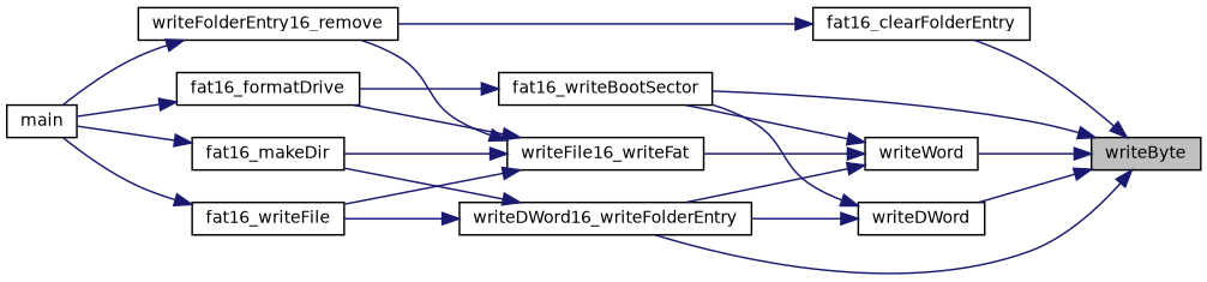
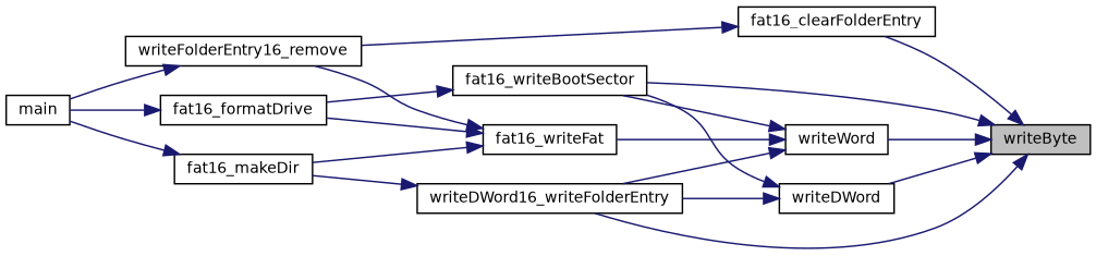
  digraph {
    fontname="DejaVu Sans"
    rankdir=RL
    node [color=black fillcolor=white fontname="DejaVu Sans" fontsize=10 shape=record style=filled]
    edge [color=midnightblue dir=back fontname="DejaVu Sans" fontsize=10 labelfontname=Helvetica labelfontsize=10 style=solid]
    n1 [fillcolor=grey75 fontcolor=black height=0.2 label=writeByte width=0.4]
    n2 [height=0.2 label=fat16_clearFolderEntry width=0.4]
    n3 [height=0.2 label=fat16_writeBootSector width=0.4]
    n4 [height=0.2 label=writeDWord16_writeFolderEntry width=0.4]
    n5 [height=0.2 label=writeDWord width=0.4]
    n6 [height=0.2 label=writeWord width=0.4]
    n7 [height=0.2 label=writeFolderEntry16_remove width=0.4]
    n8 [height=0.2 label=fat16_formatDrive width=0.4]
    n9 [height=0.2 label=fat16_makeDir width=0.4]
-   n10 [height=0.2 label=fat16_writeFile width=0.4]
-   n11 [height=0.2 label=writeFile16_writeFat width=0.4]
+   n11 [height=0.2 label=fat16_writeFat width=0.4]
    n12 [height=0.2 label=main width=0.4]
    n1 -> n2
    n1 -> n3
    n1 -> n4
    n1 -> n5
    n1 -> n6
    n2 -> n7
    n3 -> n8
    n4 -> n9
-   n4 -> n10
    n5 -> n3
    n5 -> n4
    n6 -> n3
    n6 -> n4
    n6 -> n11
    n7 -> n12
    n8 -> n12
    n9 -> n12
-   n10 -> n12
    n11 -> n7
    n11 -> n8
    n11 -> n9
-   n11 -> n10
  }
